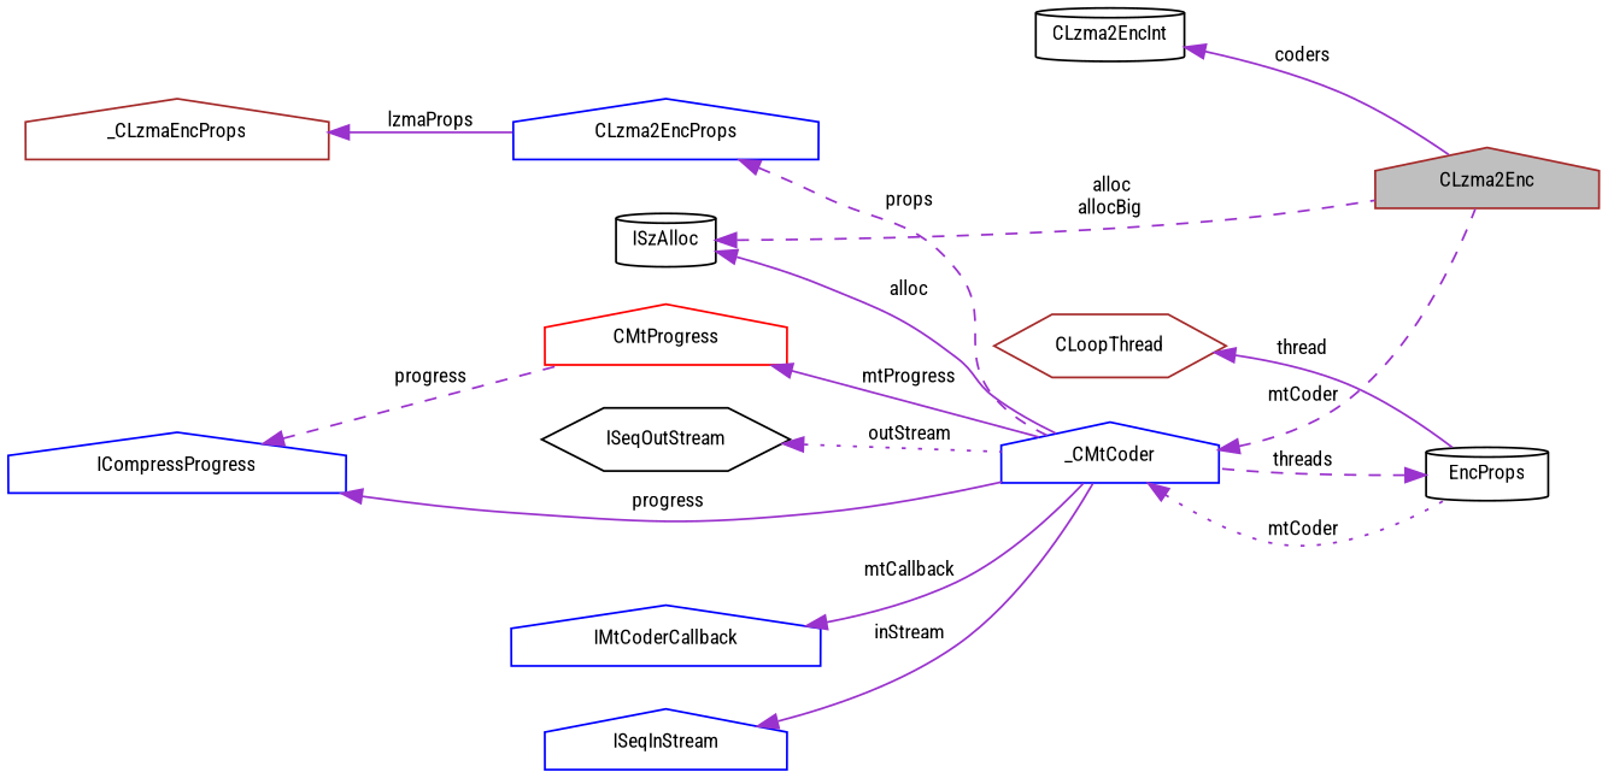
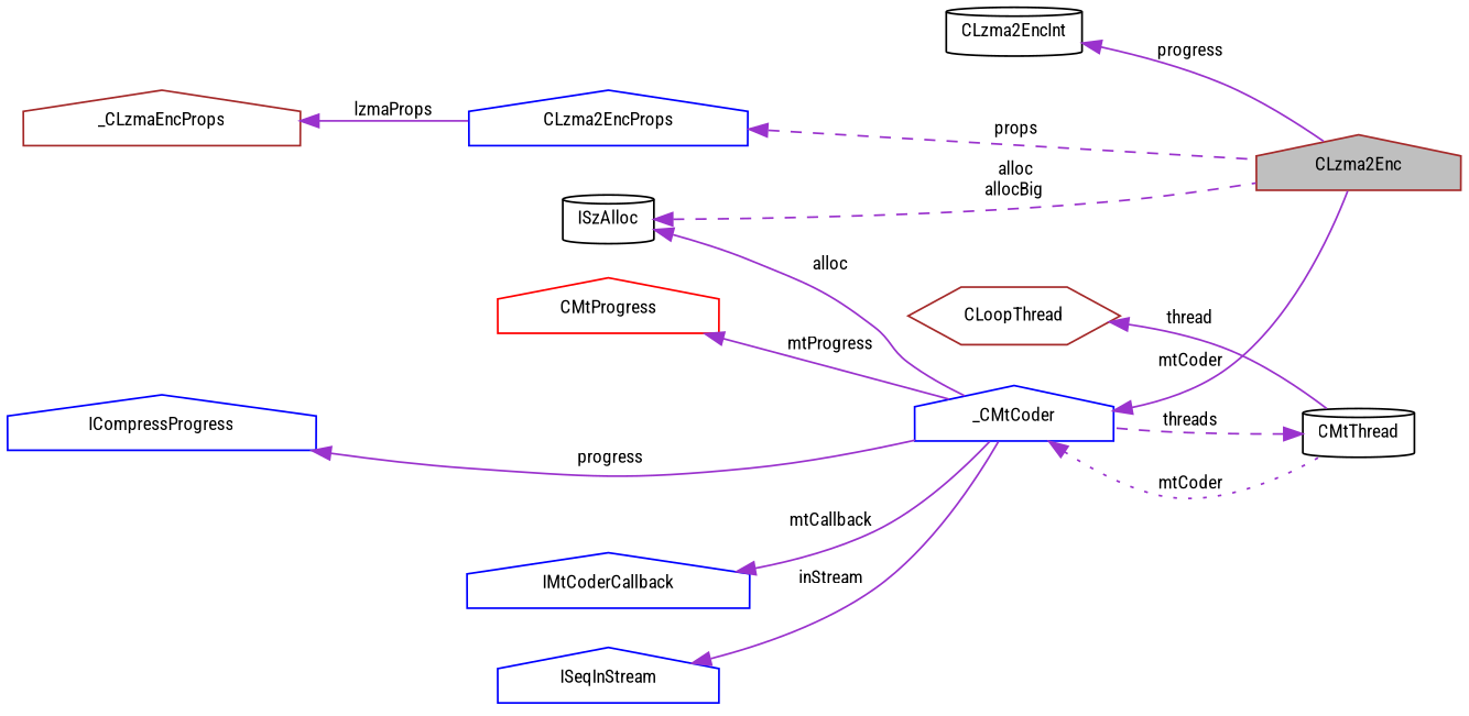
  digraph {
    fontname="Roboto Condensed"
    rankdir=LR
    node [color=blue fillcolor=white fontname="Roboto Condensed" fontsize=10 shape=house style=filled]
    edge [color=darkorchid3 dir=back fontname="Roboto Condensed" fontsize=10 labelfontname=Helvetica labelfontsize=10 style=solid]
    n1 [color=brown fillcolor=grey75 fontcolor=black height=0.2 label=CLzma2Enc width=0.4]
    n2 [color=black height=0.2 label=ISzAlloc shape=cylinder width=0.4]
    n3 [height=0.2 label=_CMtCoder width=0.4]
-   n4 [color=black height=0.2 label=EncProps shape=cylinder width=0.4]
+   n4 [color=black height=0.2 label=CMtThread shape=cylinder width=0.4]
    n5 [height=0.2 label=CLzma2EncProps width=0.4]
    n6 [color=brown height=0.2 label=_CLzmaEncProps width=0.4]
    n7 [color=black height=0.2 label=CLzma2EncInt shape=cylinder width=0.4]
    n8 [height=0.2 label=ISeqInStream width=0.4]
    n9 [color=brown height=0.2 label=CLoopThread shape=hexagon width=0.4]
    n10 [height=0.2 label=ICompressProgress width=0.4]
    n11 [color=red height=0.2 label=CMtProgress width=0.4]
-   n12 [color=black height=0.2 label=ISeqOutStream shape=hexagon width=0.4]
    n13 [height=0.2 label=IMtCoderCallback width=0.4]
    n2 -> n1 [label=" alloc\nallocBig" style=dashed]
    n2 -> n3 [label=" alloc"]
-   n3 -> n1 [label=" mtCoder" style=dashed]
+   n3 -> n1 [label=" mtCoder"]
    n3 -> n4 [label=" mtCoder" style=dotted]
    n4 -> n3 [label=" threads" style=dashed]
-   n5 -> n3 [label=" props" style=dashed]
+   n5 -> n1 [label=" props" style=dashed]
    n6 -> n5 [label=" lzmaProps"]
-   n7 -> n1 [label=" coders"]
+   n7 -> n1 [label=" progress"]
    n8 -> n3 [label=" inStream"]
    n9 -> n4 [label=" thread"]
    n10 -> n3 [label=" progress"]
-   n10 -> n11 [label=" progress" style=dashed]
    n11 -> n3 [label=" mtProgress"]
-   n12 -> n3 [label=" outStream" style=dotted]
    n13 -> n3 [label=" mtCallback"]
  }
